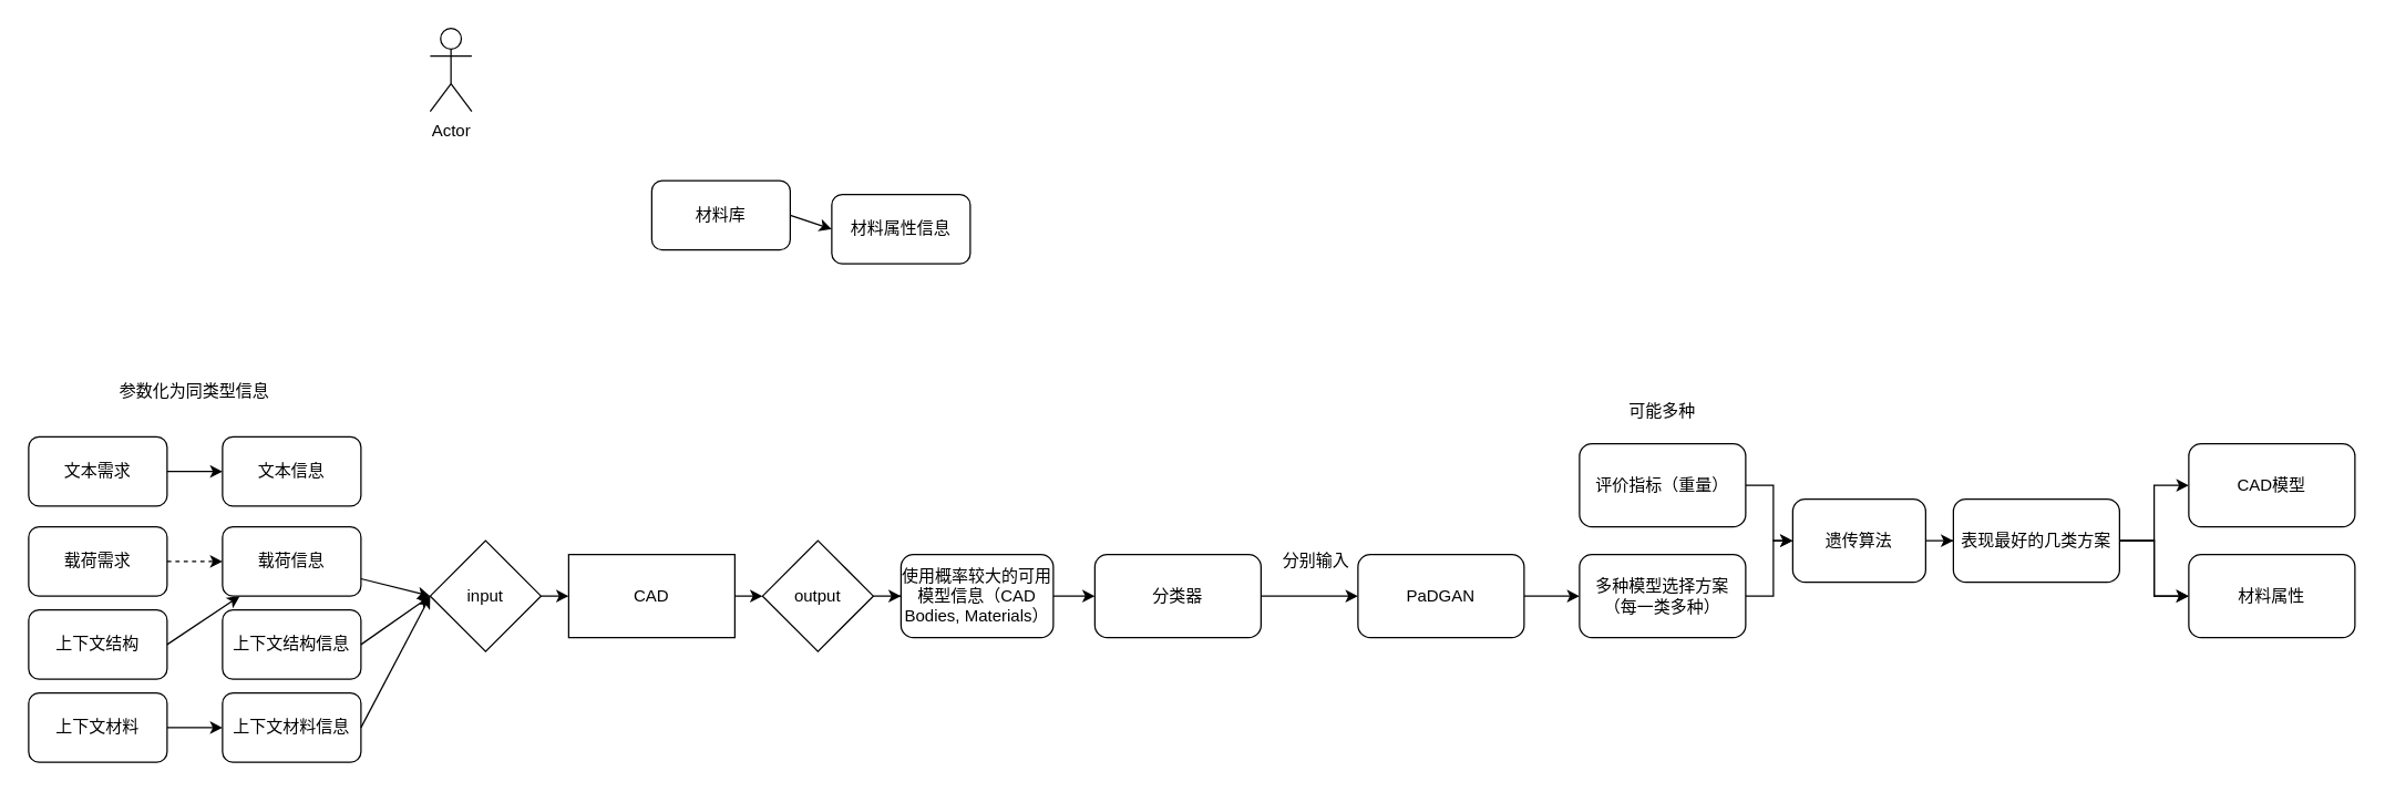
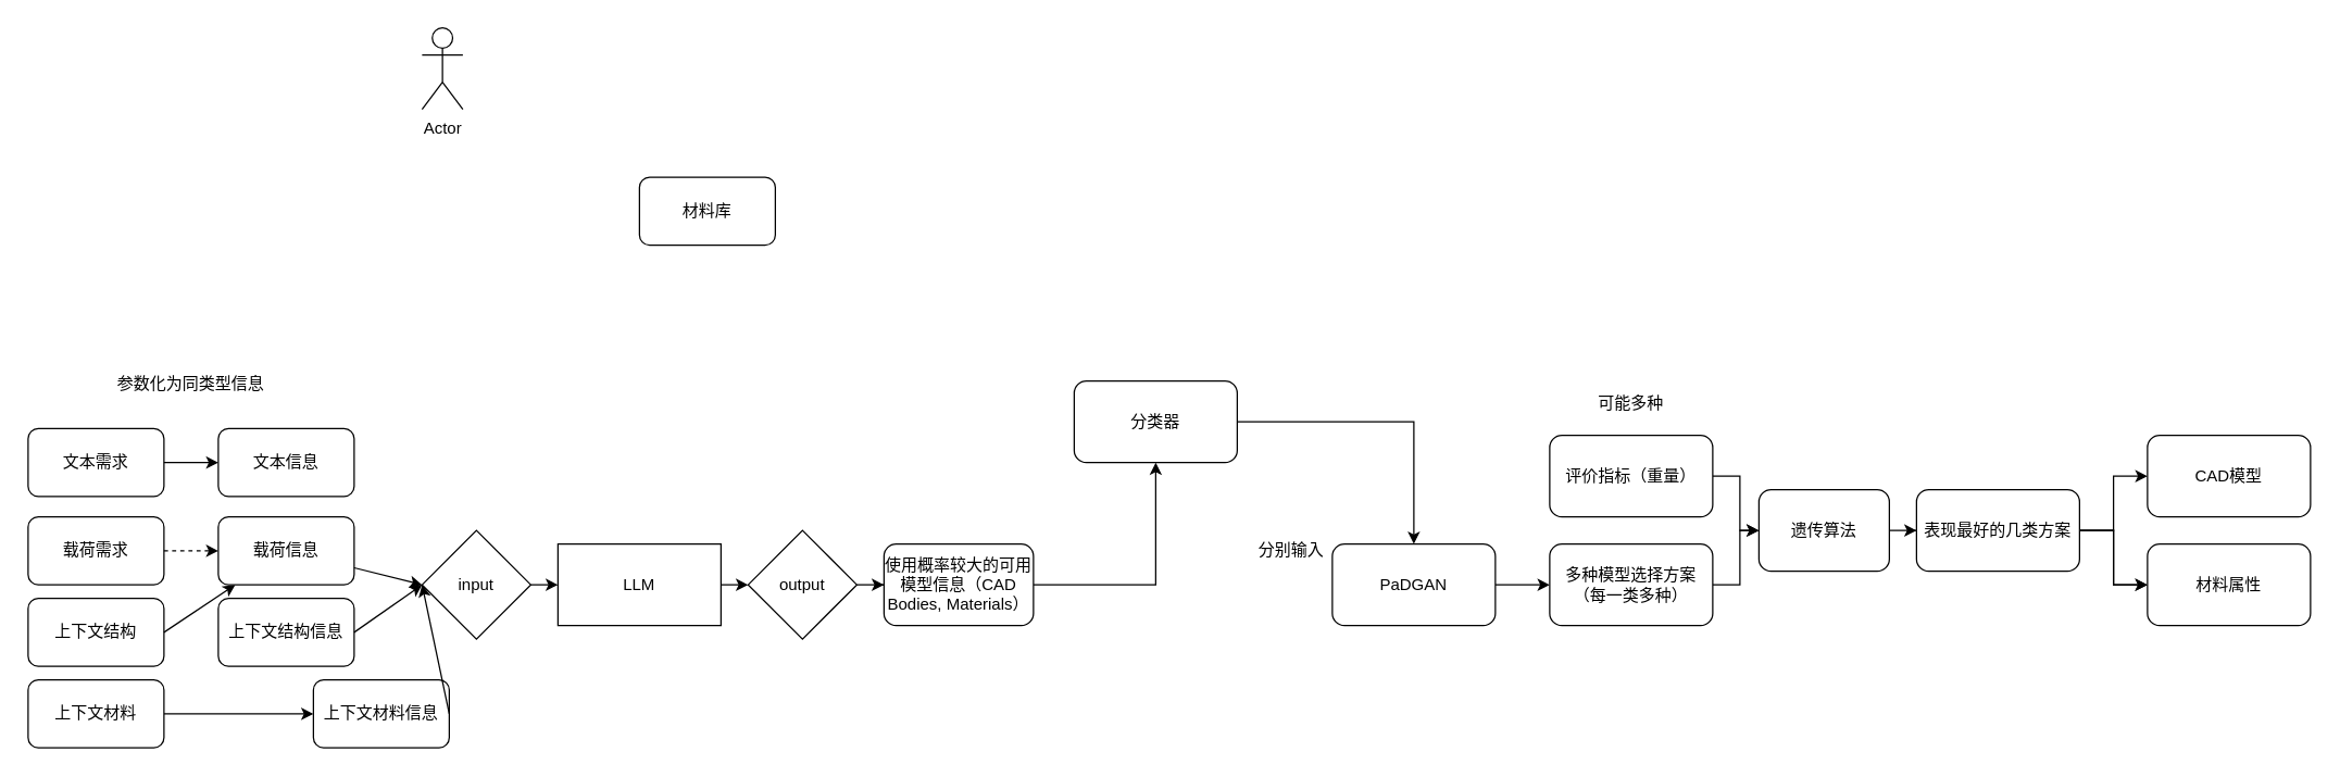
  <mxCell id="0" />
  <mxCell id="1" parent="0" />
  <mxCell id="2" value="文本需求" style="rounded=1;whiteSpace=wrap;html=1;" vertex="1" parent="1"><mxGeometry x="20" y="315" width="100" height="50" as="geometry" /></mxCell>
  <mxCell id="3" value="参数化为同类型信息" style="text;html=1;strokeColor=none;fillColor=none;align=center;verticalAlign=middle;whiteSpace=wrap;rounded=0;" vertex="1" parent="1"><mxGeometry x="80" y="267" width="120" height="30" as="geometry" /></mxCell>
  <mxCell id="4" value="上下文结构" style="rounded=1;whiteSpace=wrap;html=1;" vertex="1" parent="1"><mxGeometry x="20" y="440" width="100" height="50" as="geometry" /></mxCell>
  <mxCell id="5" value="载荷需求" style="rounded=1;whiteSpace=wrap;html=1;" vertex="1" parent="1"><mxGeometry x="20" y="380" width="100" height="50" as="geometry" /></mxCell>
  <mxCell id="6" value="文本信息" style="rounded=1;whiteSpace=wrap;html=1;" vertex="1" parent="1"><mxGeometry x="160" y="315" width="100" height="50" as="geometry" /></mxCell>
  <mxCell id="7" value="" style="endArrow=classic;html=1;rounded=0;exitX=1;exitY=0.5;exitDx=0;exitDy=0;entryX=0;entryY=0.5;entryDx=0;entryDy=0;" edge="1" parent="1" source="2" target="6"><mxGeometry width="50" height="50" relative="1" as="geometry"><mxPoint x="390" y="180" as="sourcePoint" /><mxPoint x="440" y="130" as="targetPoint" /></mxGeometry></mxCell>
  <mxCell id="8" value="" style="endArrow=classic;html=1;rounded=0;exitX=1;exitY=0.5;exitDx=0;exitDy=0;entryX=0;entryY=0.5;entryDx=0;entryDy=0;dashed=1;" edge="1" parent="1" source="5" target="11"><mxGeometry width="50" height="50" relative="1" as="geometry"><mxPoint x="390" y="180" as="sourcePoint" /><mxPoint x="440" y="130" as="targetPoint" /></mxGeometry></mxCell>
  <mxCell id="9" value="" style="endArrow=classic;html=1;rounded=0;exitX=1;exitY=0.5;exitDx=0;exitDy=0;" edge="1" parent="1" source="4" target="11"><mxGeometry width="50" height="50" relative="1" as="geometry"><mxPoint x="390" y="210" as="sourcePoint" /><mxPoint x="440" y="160" as="targetPoint" /></mxGeometry></mxCell>
  <mxCell id="10" value="上下文结构信息" style="rounded=1;whiteSpace=wrap;html=1;" vertex="1" parent="1"><mxGeometry x="160" y="440" width="100" height="50" as="geometry" /></mxCell>
  <mxCell id="11" value="载荷信息" style="rounded=1;whiteSpace=wrap;html=1;" vertex="1" parent="1"><mxGeometry x="160" y="380" width="100" height="50" as="geometry" /></mxCell>
  <mxCell id="12" value="Actor" style="shape=umlActor;verticalLabelPosition=bottom;verticalAlign=top;html=1;outlineConnect=0;" vertex="1" parent="1"><mxGeometry x="310" y="20" width="30" height="60" as="geometry" /></mxCell>
  <mxCell id="13" style="edgeStyle=orthogonalEdgeStyle;rounded=0;orthogonalLoop=1;jettySize=auto;html=1;exitX=1;exitY=0.5;exitDx=0;exitDy=0;entryX=0;entryY=0.5;entryDx=0;entryDy=0;" edge="1" parent="1" source="14" target="15"><mxGeometry relative="1" as="geometry" /></mxCell>
  <mxCell id="14" value="input" style="rhombus;whiteSpace=wrap;html=1;" vertex="1" parent="1"><mxGeometry x="310" y="390" width="80" height="80" as="geometry" /></mxCell>
- <mxCell id="15" value="CAD" style="rounded=0;whiteSpace=wrap;html=1;" vertex="1" parent="1"><mxGeometry x="410" y="400" width="120" height="60" as="geometry" /></mxCell>
+ <mxCell id="15" value="LLM" style="rounded=0;whiteSpace=wrap;html=1;" vertex="1" parent="1"><mxGeometry x="410" y="400" width="120" height="60" as="geometry" /></mxCell>
  <mxCell id="16" value="" style="edgeStyle=orthogonalEdgeStyle;rounded=0;orthogonalLoop=1;jettySize=auto;html=1;" edge="1" parent="1" source="17" target="20"><mxGeometry relative="1" as="geometry" /></mxCell>
  <mxCell id="17" value="output" style="rhombus;whiteSpace=wrap;html=1;" vertex="1" parent="1"><mxGeometry x="550" y="390" width="80" height="80" as="geometry" /></mxCell>
  <mxCell id="18" value="" style="endArrow=classic;html=1;rounded=0;exitX=1;exitY=0.5;exitDx=0;exitDy=0;entryX=0;entryY=0.5;entryDx=0;entryDy=0;" edge="1" parent="1" source="15" target="17"><mxGeometry width="50" height="50" relative="1" as="geometry"><mxPoint x="810" y="210" as="sourcePoint" /><mxPoint x="860" y="160" as="targetPoint" /></mxGeometry></mxCell>
  <mxCell id="19" value="" style="edgeStyle=orthogonalEdgeStyle;rounded=0;orthogonalLoop=1;jettySize=auto;html=1;" edge="1" parent="1" source="20" target="35"><mxGeometry relative="1" as="geometry" /></mxCell>
  <mxCell id="20" value="使用概率较大的可用模型信息（CAD Bodies, Materials）" style="rounded=1;whiteSpace=wrap;html=1;" vertex="1" parent="1"><mxGeometry x="650" y="400" width="110" height="60" as="geometry" /></mxCell>
- <mxCell id="21" value="材料属性信息" style="rounded=1;whiteSpace=wrap;html=1;" vertex="1" parent="1"><mxGeometry x="600" y="140" width="100" height="50" as="geometry" /></mxCell>
  <mxCell id="22" value="材料库" style="rounded=1;whiteSpace=wrap;html=1;" vertex="1" parent="1"><mxGeometry x="470" y="130" width="100" height="50" as="geometry" /></mxCell>
- <mxCell id="23" value="" style="endArrow=classic;html=1;rounded=0;exitX=1;exitY=0.5;exitDx=0;exitDy=0;entryX=0;entryY=0.5;entryDx=0;entryDy=0;" edge="1" parent="1" source="22" target="21"><mxGeometry width="50" height="50" relative="1" as="geometry"><mxPoint x="190" y="410" as="sourcePoint" /><mxPoint x="240" y="360" as="targetPoint" /></mxGeometry></mxCell>
  <mxCell id="24" value="" style="edgeStyle=orthogonalEdgeStyle;rounded=0;orthogonalLoop=1;jettySize=auto;html=1;" edge="1" parent="1" source="25" target="26"><mxGeometry relative="1" as="geometry" /></mxCell>
  <mxCell id="25" value="上下文材料" style="rounded=1;whiteSpace=wrap;html=1;" vertex="1" parent="1"><mxGeometry x="20" y="500" width="100" height="50" as="geometry" /></mxCell>
- <mxCell id="26" value="上下文材料信息" style="rounded=1;whiteSpace=wrap;html=1;" vertex="1" parent="1"><mxGeometry x="160" y="500" width="100" height="50" as="geometry" /></mxCell>
+ <mxCell id="26" value="上下文材料信息" style="rounded=1;whiteSpace=wrap;html=1;" vertex="1" parent="1"><mxGeometry x="230" y="500" width="100" height="50" as="geometry" /></mxCell>
  <mxCell id="27" value="" style="endArrow=classic;html=1;rounded=0;exitX=1;exitY=0.75;exitDx=0;exitDy=0;entryX=0;entryY=0.5;entryDx=0;entryDy=0;" edge="1" parent="1" source="11" target="14"><mxGeometry width="50" height="50" relative="1" as="geometry"><mxPoint x="410" y="410" as="sourcePoint" /><mxPoint x="460" y="360" as="targetPoint" /></mxGeometry></mxCell>
  <mxCell id="28" value="" style="endArrow=classic;html=1;rounded=0;exitX=1;exitY=0.5;exitDx=0;exitDy=0;entryX=0;entryY=0.5;entryDx=0;entryDy=0;" edge="1" parent="1" source="10" target="14"><mxGeometry width="50" height="50" relative="1" as="geometry"><mxPoint x="410" y="410" as="sourcePoint" /><mxPoint x="460" y="360" as="targetPoint" /></mxGeometry></mxCell>
  <mxCell id="29" value="" style="endArrow=classic;html=1;rounded=0;exitX=1;exitY=0.5;exitDx=0;exitDy=0;entryX=0;entryY=0.5;entryDx=0;entryDy=0;" edge="1" parent="1" source="26" target="14"><mxGeometry width="50" height="50" relative="1" as="geometry"><mxPoint x="410" y="410" as="sourcePoint" /><mxPoint x="460" y="360" as="targetPoint" /></mxGeometry></mxCell>
  <mxCell id="30" value="" style="edgeStyle=orthogonalEdgeStyle;rounded=0;orthogonalLoop=1;jettySize=auto;html=1;" edge="1" parent="1" source="31" target="33"><mxGeometry relative="1" as="geometry" /></mxCell>
  <mxCell id="31" value="PaDGAN" style="rounded=1;whiteSpace=wrap;html=1;" vertex="1" parent="1"><mxGeometry x="980" y="400" width="120" height="60" as="geometry" /></mxCell>
  <mxCell id="32" value="" style="edgeStyle=orthogonalEdgeStyle;rounded=0;orthogonalLoop=1;jettySize=auto;html=1;" edge="1" parent="1" source="33" target="40"><mxGeometry relative="1" as="geometry" /></mxCell>
  <mxCell id="33" value="多种模型选择方案（每一类多种）" style="rounded=1;whiteSpace=wrap;html=1;" vertex="1" parent="1"><mxGeometry x="1140" y="400" width="120" height="60" as="geometry" /></mxCell>
  <mxCell id="34" value="" style="edgeStyle=orthogonalEdgeStyle;rounded=0;orthogonalLoop=1;jettySize=auto;html=1;" edge="1" parent="1" source="35" target="31"><mxGeometry relative="1" as="geometry" /></mxCell>
- <mxCell id="35" value="分类器" style="rounded=1;whiteSpace=wrap;html=1;" vertex="1" parent="1"><mxGeometry x="790" y="400" width="120" height="60" as="geometry" /></mxCell>
+ <mxCell id="35" value="分类器" style="rounded=1;whiteSpace=wrap;html=1;" vertex="1" parent="1"><mxGeometry x="790" y="280" width="120" height="60" as="geometry" /></mxCell>
  <mxCell id="36" value="分别输入" style="text;html=1;strokeColor=none;fillColor=none;align=center;verticalAlign=middle;whiteSpace=wrap;rounded=0;" vertex="1" parent="1"><mxGeometry x="920" y="390" width="60" height="30" as="geometry" /></mxCell>
  <mxCell id="37" value="" style="edgeStyle=orthogonalEdgeStyle;rounded=0;orthogonalLoop=1;jettySize=auto;html=1;" edge="1" parent="1" source="38" target="40"><mxGeometry relative="1" as="geometry" /></mxCell>
  <mxCell id="38" value="评价指标（重量）" style="rounded=1;whiteSpace=wrap;html=1;" vertex="1" parent="1"><mxGeometry x="1140" y="320" width="120" height="60" as="geometry" /></mxCell>
  <mxCell id="39" value="" style="edgeStyle=orthogonalEdgeStyle;rounded=0;orthogonalLoop=1;jettySize=auto;html=1;" edge="1" parent="1" source="40" target="44"><mxGeometry relative="1" as="geometry" /></mxCell>
  <mxCell id="40" value="遗传算法" style="rounded=1;whiteSpace=wrap;html=1;" vertex="1" parent="1"><mxGeometry x="1294" y="360" width="96" height="60" as="geometry" /></mxCell>
  <mxCell id="41" value="可能多种" style="text;html=1;strokeColor=none;fillColor=none;align=center;verticalAlign=middle;whiteSpace=wrap;rounded=0;" vertex="1" parent="1"><mxGeometry x="1170" y="282" width="60" height="30" as="geometry" /></mxCell>
  <mxCell id="42" style="edgeStyle=orthogonalEdgeStyle;rounded=0;orthogonalLoop=1;jettySize=auto;html=1;" edge="1" parent="1" source="44" target="46"><mxGeometry relative="1" as="geometry" /></mxCell>
  <mxCell id="43" value="" style="edgeStyle=orthogonalEdgeStyle;rounded=0;orthogonalLoop=1;jettySize=auto;html=1;" edge="1" parent="1" source="44" target="46"><mxGeometry relative="1" as="geometry" /></mxCell>
  <mxCell id="44" value="表现最好的几类方案" style="rounded=1;whiteSpace=wrap;html=1;" vertex="1" parent="1"><mxGeometry x="1410" y="360" width="120" height="60" as="geometry" /></mxCell>
  <mxCell id="45" value="CAD模型" style="rounded=1;whiteSpace=wrap;html=1;" vertex="1" parent="1"><mxGeometry x="1580" y="320" width="120" height="60" as="geometry" /></mxCell>
  <mxCell id="46" value="材料属性" style="rounded=1;whiteSpace=wrap;html=1;" vertex="1" parent="1"><mxGeometry x="1580" y="400" width="120" height="60" as="geometry" /></mxCell>
  <mxCell id="47" value="" style="edgeStyle=orthogonalEdgeStyle;rounded=0;orthogonalLoop=1;jettySize=auto;html=1;exitX=1;exitY=0.5;exitDx=0;exitDy=0;exitPerimeter=0;entryX=0;entryY=0.5;entryDx=0;entryDy=0;" edge="1" parent="1" source="44" target="45"><mxGeometry relative="1" as="geometry"><mxPoint x="1540" y="400" as="sourcePoint" /><mxPoint x="1590" y="440" as="targetPoint" /></mxGeometry></mxCell>
